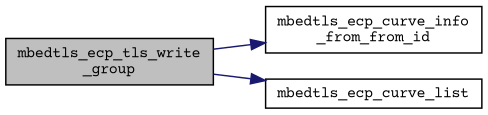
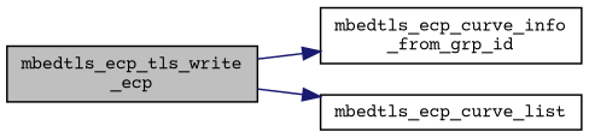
  digraph {
    fontname="Courier Prime"
    rankdir=LR
    node [color=black fillcolor=white fontname="Courier Prime" fontsize=10 shape=record style=filled]
    edge [color=midnightblue fontname="Courier Prime" fontsize=10 labelfontname=Helvetica labelfontsize=10 style=solid]
-   n1 [fillcolor=grey75 fontcolor=black height=0.2 label="mbedtls_ecp_tls_write\l_group" width=0.4]
-   n2 [height=0.2 label="mbedtls_ecp_curve_info\l_from_from_id" width=0.4]
+   n1 [fillcolor=grey75 fontcolor=black height=0.2 label="mbedtls_ecp_tls_write\l_ecp" width=0.4]
+   n2 [height=0.2 label="mbedtls_ecp_curve_info\l_from_grp_id" width=0.4]
    n3 [height=0.2 label=mbedtls_ecp_curve_list width=0.4]
    n1 -> n2
    n1 -> n3
  }
